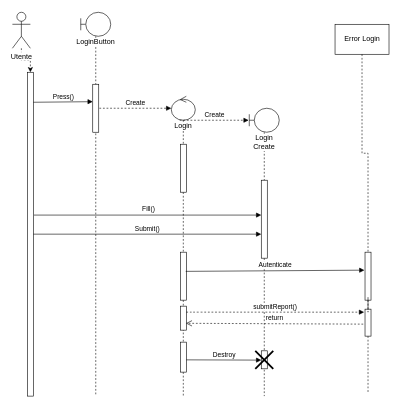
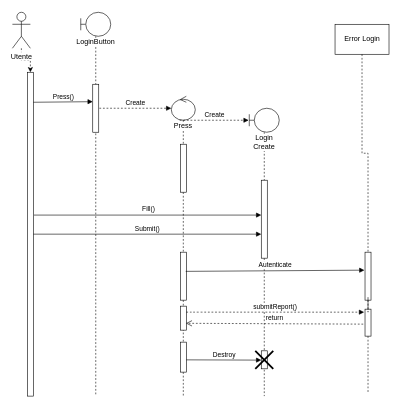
  <mxCell id="0" />
  <mxCell id="1" parent="0" />
  <mxCell id="2" style="edgeStyle=orthogonalEdgeStyle;rounded=0;orthogonalLoop=1;jettySize=auto;html=1;dashed=1;" edge="1" parent="1" source="3" target="4"><mxGeometry relative="1" as="geometry" /></mxCell>
  <mxCell id="3" value="Utente" style="shape=umlActor;verticalLabelPosition=bottom;labelBackgroundColor=#ffffff;verticalAlign=top;html=1;outlineConnect=0;" vertex="1" parent="1"><mxGeometry x="20" y="20" width="30" height="60" as="geometry" /></mxCell>
  <mxCell id="4" value="" style="html=1;points=[];perimeter=orthogonalPerimeter;" vertex="1" parent="1"><mxGeometry x="45" y="120" width="10" height="540" as="geometry" /></mxCell>
  <mxCell id="5" value="LoginButton" style="shape=umlLifeline;participant=umlBoundary;perimeter=lifelinePerimeter;whiteSpace=wrap;html=1;container=1;collapsible=0;recursiveResize=0;verticalAlign=top;spacingTop=36;labelBackgroundColor=#ffffff;outlineConnect=0;size=40;" vertex="1" parent="1"><mxGeometry x="134" y="20" width="50" height="640" as="geometry" /></mxCell>
  <mxCell id="6" value="" style="html=1;points=[];perimeter=orthogonalPerimeter;" vertex="1" parent="5"><mxGeometry x="20" y="120" width="10" height="80" as="geometry" /></mxCell>
  <mxCell id="7" value="Create" style="html=1;verticalAlign=bottom;endArrow=block;dashed=1;" edge="1" parent="5"><mxGeometry width="80" relative="1" as="geometry"><mxPoint x="31" y="160" as="sourcePoint" /><mxPoint x="151" y="160" as="targetPoint" /></mxGeometry></mxCell>
  <mxCell id="8" value="Press()" style="html=1;verticalAlign=bottom;endArrow=block;entryX=0;entryY=0.363;entryDx=0;entryDy=0;entryPerimeter=0;" edge="1" parent="1" target="6"><mxGeometry width="80" relative="1" as="geometry"><mxPoint x="55" y="170" as="sourcePoint" /><mxPoint x="151" y="166" as="targetPoint" /></mxGeometry></mxCell>
- <mxCell id="9" value="Login" style="shape=umlLifeline;participant=umlControl;perimeter=lifelinePerimeter;whiteSpace=wrap;html=1;container=1;collapsible=0;recursiveResize=0;verticalAlign=top;spacingTop=36;labelBackgroundColor=#ffffff;outlineConnect=0;" vertex="1" parent="1"><mxGeometry x="285" y="160" width="40" height="500" as="geometry" /></mxCell>
+ <mxCell id="9" value="Press" style="shape=umlLifeline;participant=umlControl;perimeter=lifelinePerimeter;whiteSpace=wrap;html=1;container=1;collapsible=0;recursiveResize=0;verticalAlign=top;spacingTop=36;labelBackgroundColor=#ffffff;outlineConnect=0;" vertex="1" parent="1"><mxGeometry x="285" y="160" width="40" height="500" as="geometry" /></mxCell>
  <mxCell id="10" value="" style="html=1;points=[];perimeter=orthogonalPerimeter;" vertex="1" parent="9"><mxGeometry x="15" y="80" width="10" height="80" as="geometry" /></mxCell>
  <mxCell id="11" value="" style="html=1;points=[];perimeter=orthogonalPerimeter;" vertex="1" parent="9"><mxGeometry x="15" y="260" width="10" height="80" as="geometry" /></mxCell>
  <mxCell id="12" value="" style="html=1;points=[];perimeter=orthogonalPerimeter;" vertex="1" parent="9"><mxGeometry x="15" y="350" width="10" height="40" as="geometry" /></mxCell>
  <mxCell id="13" value="" style="html=1;points=[];perimeter=orthogonalPerimeter;" vertex="1" parent="9"><mxGeometry x="15" y="410" width="10" height="50" as="geometry" /></mxCell>
  <mxCell id="14" value="Login&lt;br&gt;Create" style="shape=umlLifeline;participant=umlBoundary;perimeter=lifelinePerimeter;whiteSpace=wrap;html=1;container=1;collapsible=0;recursiveResize=0;verticalAlign=top;spacingTop=36;labelBackgroundColor=#ffffff;outlineConnect=0;" vertex="1" parent="1"><mxGeometry x="415" y="180" width="50" height="480" as="geometry" /></mxCell>
  <mxCell id="15" value="" style="html=1;points=[];perimeter=orthogonalPerimeter;" vertex="1" parent="14"><mxGeometry x="20" y="120" width="10" height="130" as="geometry" /></mxCell>
  <mxCell id="16" value="" style="html=1;points=[];perimeter=orthogonalPerimeter;" vertex="1" parent="14"><mxGeometry x="20" y="404.5" width="10" height="30" as="geometry" /></mxCell>
  <mxCell id="17" value="Create" style="html=1;verticalAlign=bottom;endArrow=block;dashed=1;" edge="1" parent="1"><mxGeometry width="80" relative="1" as="geometry"><mxPoint x="299" y="200" as="sourcePoint" /><mxPoint x="414" y="200" as="targetPoint" /></mxGeometry></mxCell>
  <mxCell id="18" value="Submit()" style="html=1;verticalAlign=bottom;endArrow=block;entryX=0;entryY=0.692;entryDx=0;entryDy=0;entryPerimeter=0;" edge="1" parent="1" source="4" target="15"><mxGeometry width="80" relative="1" as="geometry"><mxPoint x="55" y="260" as="sourcePoint" /><mxPoint x="135" y="260" as="targetPoint" /></mxGeometry></mxCell>
  <mxCell id="19" value="Fill()" style="html=1;verticalAlign=bottom;endArrow=block;exitX=1.1;exitY=0.441;exitDx=0;exitDy=0;exitPerimeter=0;" edge="1" parent="1" source="4" target="15"><mxGeometry x="0.01" y="1" width="80" relative="1" as="geometry"><mxPoint x="55" y="280" as="sourcePoint" /><mxPoint x="411" y="282" as="targetPoint" /><mxPoint as="offset" /></mxGeometry></mxCell>
  <mxCell id="20" style="edgeStyle=orthogonalEdgeStyle;rounded=0;orthogonalLoop=1;jettySize=auto;html=1;dashed=1;endArrow=none;endFill=0;" edge="1" parent="1" source="24"><mxGeometry relative="1" as="geometry"><mxPoint x="613" y="654" as="targetPoint" /></mxGeometry></mxCell>
  <mxCell id="21" value="Error Login" style="html=1;" vertex="1" parent="1"><mxGeometry x="558" y="40" width="90" height="50" as="geometry" /></mxCell>
  <mxCell id="22" value="" style="html=1;points=[];perimeter=orthogonalPerimeter;" vertex="1" parent="1"><mxGeometry x="608" y="420" width="10" height="80" as="geometry" /></mxCell>
  <mxCell id="23" style="edgeStyle=orthogonalEdgeStyle;rounded=0;orthogonalLoop=1;jettySize=auto;html=1;dashed=1;endArrow=none;endFill=0;" edge="1" parent="1" source="21" target="22"><mxGeometry relative="1" as="geometry"><mxPoint x="613" y="654" as="targetPoint" /><mxPoint x="613" y="90" as="sourcePoint" /></mxGeometry></mxCell>
  <mxCell id="24" value="" style="html=1;points=[];perimeter=orthogonalPerimeter;" vertex="1" parent="1"><mxGeometry x="608" y="515" width="10" height="45" as="geometry" /></mxCell>
  <mxCell id="25" style="edgeStyle=orthogonalEdgeStyle;rounded=0;orthogonalLoop=1;jettySize=auto;html=1;dashed=1;endArrow=none;endFill=0;" edge="1" parent="1" source="22" target="24"><mxGeometry relative="1" as="geometry"><mxPoint x="613" y="654" as="targetPoint" /><mxPoint x="613" y="500" as="sourcePoint" /></mxGeometry></mxCell>
  <mxCell id="26" value="Autenticate" style="html=1;verticalAlign=bottom;endArrow=block;entryX=-0.1;entryY=0.375;entryDx=0;entryDy=0;entryPerimeter=0;exitX=0.9;exitY=0.4;exitDx=0;exitDy=0;exitPerimeter=0;" edge="1" parent="1" source="11" target="22"><mxGeometry width="80" relative="1" as="geometry"><mxPoint x="314" y="440" as="sourcePoint" /><mxPoint x="611" y="441.04" as="targetPoint" /></mxGeometry></mxCell>
  <mxCell id="27" value="submitReport()" style="html=1;verticalAlign=bottom;endArrow=block;dashed=1;entryX=-0.048;entryY=0.123;entryDx=0;entryDy=0;entryPerimeter=0;" edge="1" parent="1"><mxGeometry width="80" relative="1" as="geometry"><mxPoint x="310" y="520" as="sourcePoint" /><mxPoint x="606.52" y="520.035" as="targetPoint" /><Array as="points"><mxPoint x="325" y="520" /></Array></mxGeometry></mxCell>
  <mxCell id="28" value="return" style="html=1;verticalAlign=bottom;endArrow=open;dashed=1;endSize=8;entryX=0.943;entryY=0.715;entryDx=0;entryDy=0;entryPerimeter=0;" edge="1" parent="1" target="12"><mxGeometry relative="1" as="geometry"><mxPoint x="605" y="540" as="sourcePoint" /><mxPoint x="315" y="540" as="targetPoint" /></mxGeometry></mxCell>
  <mxCell id="29" value="" style="shape=umlDestroy;whiteSpace=wrap;html=1;strokeWidth=3;" vertex="1" parent="1"><mxGeometry x="425" y="584.5" width="30" height="30" as="geometry" /></mxCell>
  <mxCell id="30" value="Destroy" style="html=1;verticalAlign=bottom;endArrow=block;exitX=0.99;exitY=0.591;exitDx=0;exitDy=0;exitPerimeter=0;" edge="1" parent="1" source="13"><mxGeometry width="80" relative="1" as="geometry"><mxPoint x="255" y="680" as="sourcePoint" /><mxPoint x="435" y="600" as="targetPoint" /></mxGeometry></mxCell>
